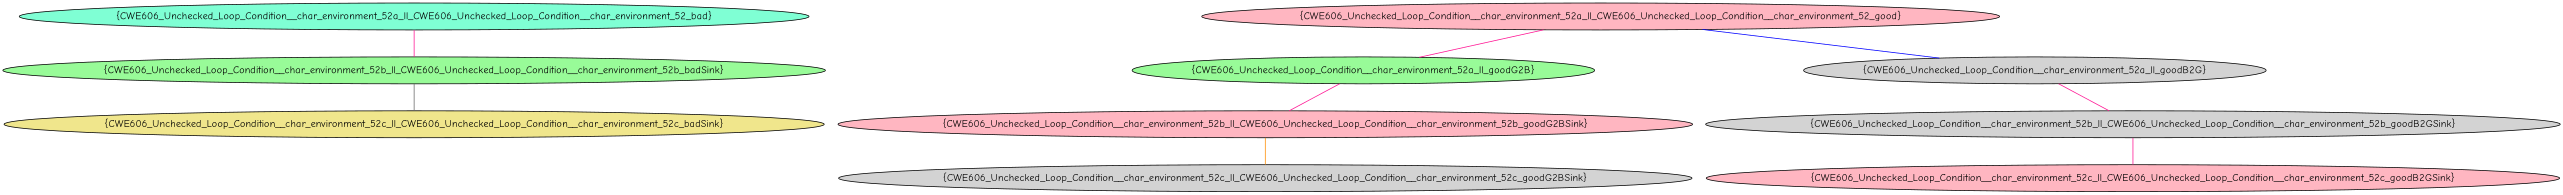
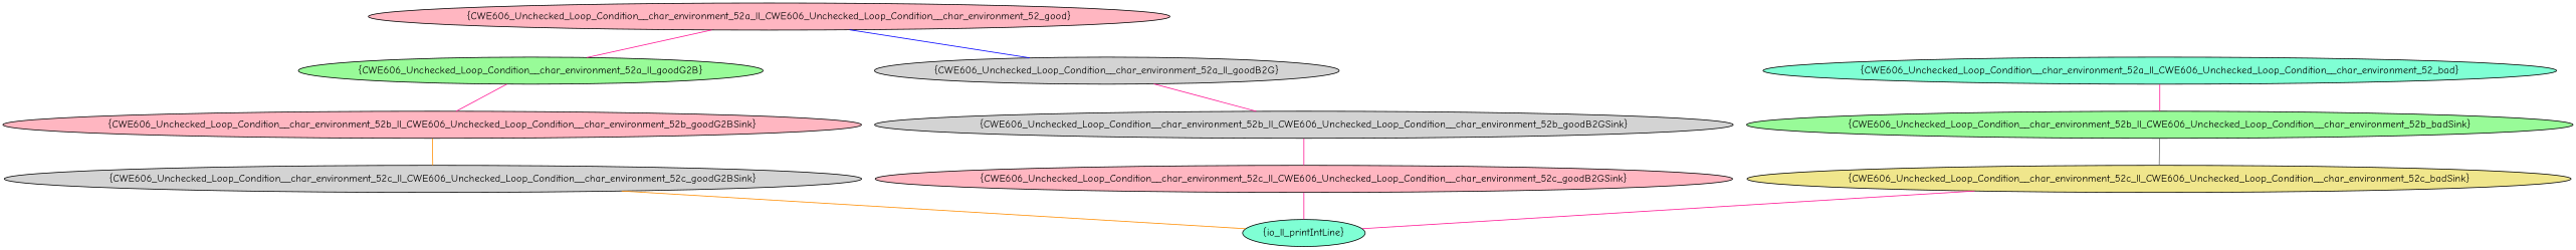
  graph {
    fontname="Comic Neue"
    node [style=filled fillcolor=lightgrey fontname="Comic Neue"]
    edge [color=deeppink fontname="Comic Neue"]
    n1 [label="{CWE606_Unchecked_Loop_Condition__char_environment_52b_ll_CWE606_Unchecked_Loop_Condition__char_environment_52b_badSink}" fillcolor=palegreen]
    n2 [label="{CWE606_Unchecked_Loop_Condition__char_environment_52c_ll_CWE606_Unchecked_Loop_Condition__char_environment_52c_badSink}" fillcolor=khaki]
+   n3 [label="{io_ll_printIntLine}" fillcolor=aquamarine]
    n4 [label="{CWE606_Unchecked_Loop_Condition__char_environment_52b_ll_CWE606_Unchecked_Loop_Condition__char_environment_52b_goodB2GSink}"]
    n5 [label="{CWE606_Unchecked_Loop_Condition__char_environment_52c_ll_CWE606_Unchecked_Loop_Condition__char_environment_52c_goodB2GSink}" fillcolor=lightpink]
    n6 [label="{CWE606_Unchecked_Loop_Condition__char_environment_52c_ll_CWE606_Unchecked_Loop_Condition__char_environment_52c_goodG2BSink}"]
    n7 [label="{CWE606_Unchecked_Loop_Condition__char_environment_52a_ll_CWE606_Unchecked_Loop_Condition__char_environment_52_good}" fillcolor=lightpink]
    n8 [label="{CWE606_Unchecked_Loop_Condition__char_environment_52a_ll_goodG2B}" fillcolor=palegreen]
    n9 [label="{CWE606_Unchecked_Loop_Condition__char_environment_52a_ll_goodB2G}"]
    n10 [label="{CWE606_Unchecked_Loop_Condition__char_environment_52b_ll_CWE606_Unchecked_Loop_Condition__char_environment_52b_goodG2BSink}" fillcolor=lightpink]
    n11 [label="{CWE606_Unchecked_Loop_Condition__char_environment_52a_ll_CWE606_Unchecked_Loop_Condition__char_environment_52_bad}" fillcolor=aquamarine]
    n1 -- n2 [color=gray40]
+   n2 -- n3
    n4 -- n5
+   n5 -- n3
+   n6 -- n3 [color=darkorange]
    n7 -- n8
    n7 -- n9 [color=blue]
    n8 -- n10
    n9 -- n4
    n10 -- n6 [color=darkorange]
    n11 -- n1
  }
